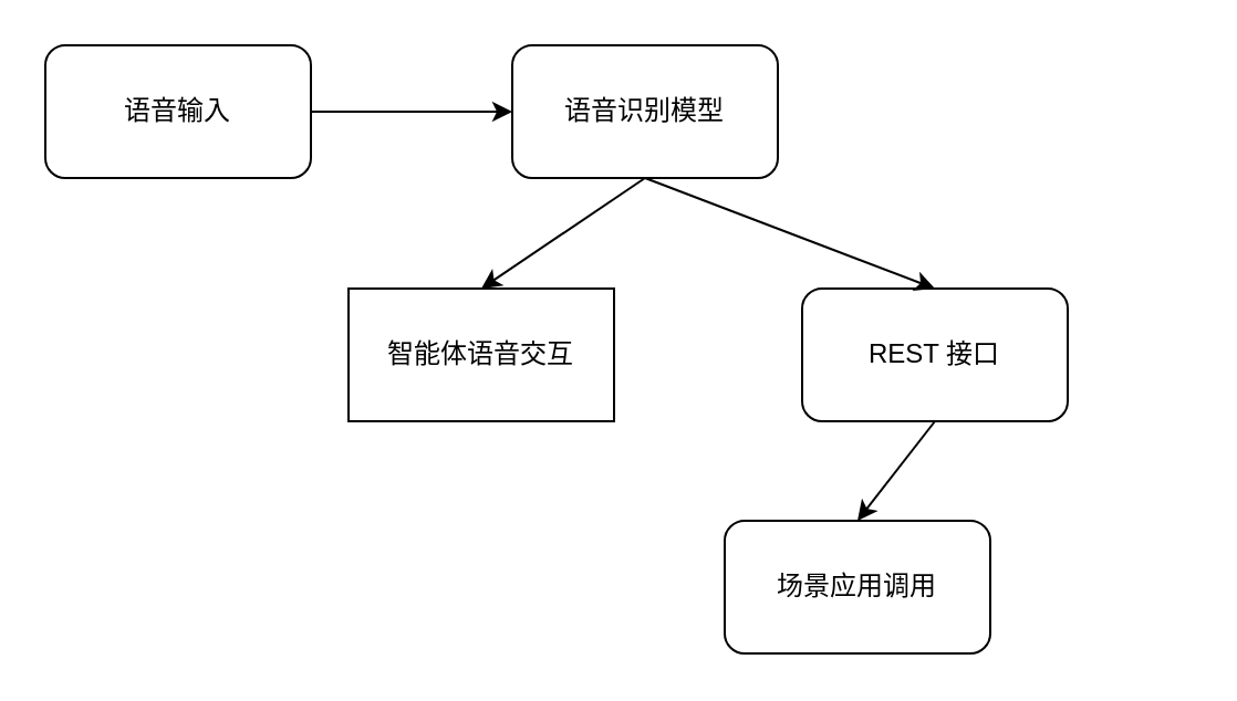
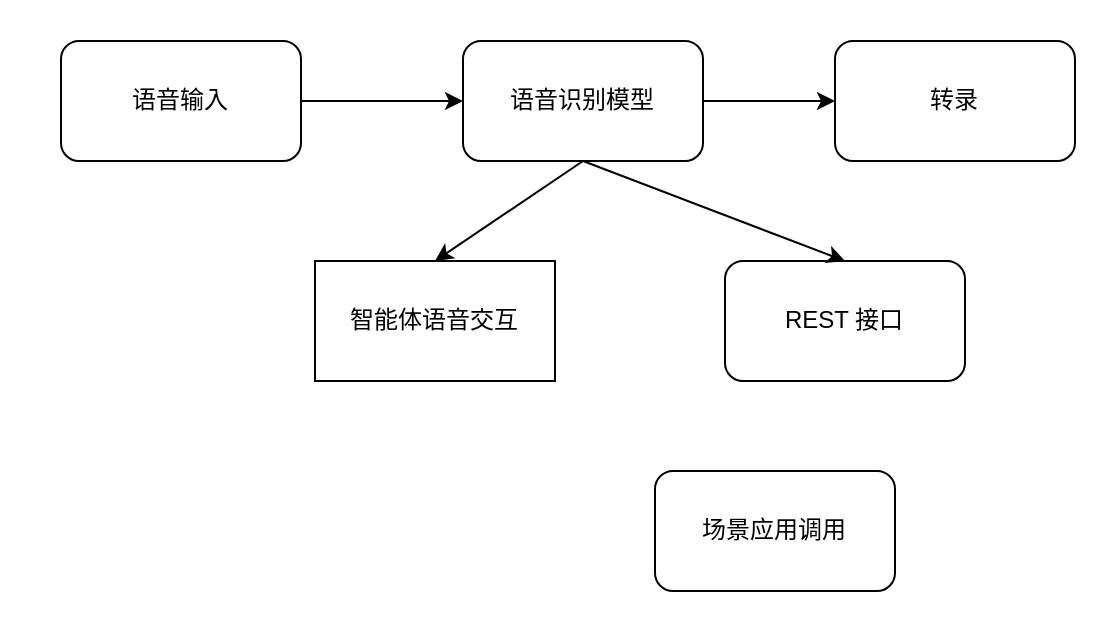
  <mxCell id="0" />
  <mxCell id="1" parent="0" />
  <mxCell id="2" value="语音识别模型" style="rounded=1;whiteSpace=wrap;html=1;" vertex="1" parent="1"><mxGeometry x="231" y="20" width="120" height="60" as="geometry" /></mxCell>
- <mxCell id="3" value="语音输入" style="rounded=1;whiteSpace=wrap;html=1;" vertex="1" parent="1"><mxGeometry x="20" y="20" width="120" height="60" as="geometry" /></mxCell>
+ <mxCell id="3" value="语音输入" style="rounded=1;whiteSpace=wrap;html=1;" vertex="1" parent="1"><mxGeometry x="30" y="20" width="120" height="60" as="geometry" /></mxCell>
  <mxCell id="4" value="" style="endArrow=classic;html=1;rounded=0;exitX=1;exitY=0.5;exitDx=0;exitDy=0;entryX=0;entryY=0.5;entryDx=0;entryDy=0;" edge="1" parent="1" source="3" target="2"><mxGeometry width="50" height="50" relative="1" as="geometry"><mxPoint x="327" y="250" as="sourcePoint" /><mxPoint x="377" y="200" as="targetPoint" /></mxGeometry></mxCell>
+ <mxCell id="5" value="转录" style="rounded=1;whiteSpace=wrap;html=1;" vertex="1" parent="1"><mxGeometry x="417" y="20" width="120" height="60" as="geometry" /></mxCell>
+ <mxCell id="6" value="" style="endArrow=classic;html=1;rounded=0;exitX=1;exitY=0.5;exitDx=0;exitDy=0;entryX=0;entryY=0.5;entryDx=0;entryDy=0;" edge="1" parent="1" source="2" target="5"><mxGeometry width="50" height="50" relative="1" as="geometry"><mxPoint x="139" y="60" as="sourcePoint" /><mxPoint x="227" y="60" as="targetPoint" /></mxGeometry></mxCell>
  <mxCell id="7" value="" style="endArrow=classic;html=1;rounded=0;exitX=0.5;exitY=1;exitDx=0;exitDy=0;entryX=0.5;entryY=0;entryDx=0;entryDy=0;" edge="1" parent="1" source="2" target="8"><mxGeometry width="50" height="50" relative="1" as="geometry"><mxPoint x="327" y="250" as="sourcePoint" /><mxPoint x="277" y="150" as="targetPoint" /></mxGeometry></mxCell>
  <mxCell id="8" value="智能体语音交互" style="whiteSpace=wrap;html=1;rounded=0;" vertex="1" parent="1"><mxGeometry x="157" y="130" width="120" height="60" as="geometry" /></mxCell>
  <mxCell id="9" value="REST 接口" style="rounded=1;whiteSpace=wrap;html=1;" vertex="1" parent="1"><mxGeometry x="362" y="130" width="120" height="60" as="geometry" /></mxCell>
  <mxCell id="10" value="" style="endArrow=classic;html=1;rounded=0;exitX=0.5;exitY=1;exitDx=0;exitDy=0;entryX=0.5;entryY=0;entryDx=0;entryDy=0;" edge="1" parent="1" source="2" target="9"><mxGeometry width="50" height="50" relative="1" as="geometry"><mxPoint x="327" y="250" as="sourcePoint" /><mxPoint x="377" y="200" as="targetPoint" /></mxGeometry></mxCell>
  <mxCell id="11" value="场景应用调用" style="rounded=1;whiteSpace=wrap;html=1;" vertex="1" parent="1"><mxGeometry x="327" y="235" width="120" height="60" as="geometry" /></mxCell>
- <mxCell id="12" value="" style="endArrow=classic;html=1;rounded=0;entryX=0.5;entryY=0;entryDx=0;entryDy=0;exitX=0.5;exitY=1;exitDx=0;exitDy=0;" edge="1" parent="1" source="9" target="11"><mxGeometry width="50" height="50" relative="1" as="geometry"><mxPoint x="277" y="235" as="sourcePoint" /><mxPoint x="327" y="185" as="targetPoint" /></mxGeometry></mxCell>
